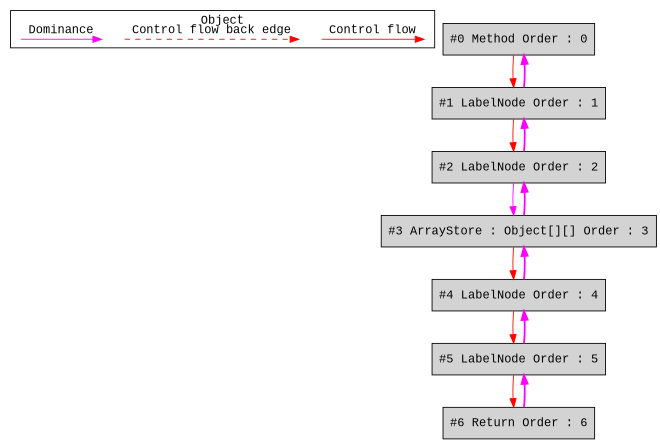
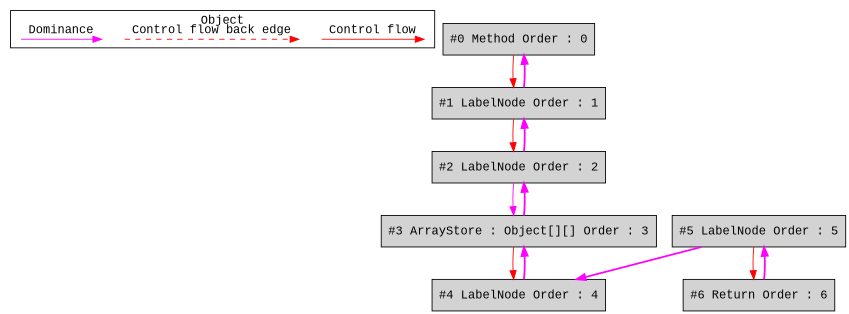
  digraph {
    fontname="Liberation Mono"
    ordering=in
    node [fontname="Liberation Mono" shape=box style=filled fillcolor=lightgrey]
    edge [color=fuchsia fontname="Liberation Mono"]
    c0 [shape=point style=invis fillcolor=""]
    c1 [shape=point style=invis fillcolor=""]
    c2 [shape=point style=invis fillcolor=""]
    c3 [shape=point style=invis fillcolor=""]
    d8 [shape=point style=invis fillcolor=""]
    d9 [shape=point style=invis fillcolor=""]
    n7 [label="#0 Method Order : 0"]
    n8 [label="#1 LabelNode Order : 1"]
    n9 [label="#2 LabelNode Order : 2"]
    n10 [label="#3 ArrayStore : Object[][] Order : 3"]
    n11 [label="#4 LabelNode Order : 4"]
    n12 [label="#5 LabelNode Order : 5"]
    n13 [label="#6 Return Order : 6"]
    subgraph cluster_1 {
      label=Object
      subgraph sub_2 {
        label=Legend
        rank=same
        c0
        c1
        c2
        c3
        d8
        d9
      }
    }
    c0 -> c1 [color=red label="Control flow" style=solid]
    c2 -> c3 [color=red label="Control flow back edge" style=dashed]
    d8 -> d9 [label=Dominance style=solid]
    n7 -> n8 [color=red fontcolor=red labeldistance=2]
    n8 -> n7 [dir=forward penwidth=2]
    n8 -> n9 [color=red fontcolor=red labeldistance=2]
    n9 -> n8 [dir=forward penwidth=2]
    n9 -> n10 [fontcolor=red labeldistance=2]
    n10 -> n9 [dir=forward penwidth=2]
    n10 -> n11 [color=red fontcolor=red labeldistance=2]
    n11 -> n10 [dir=forward penwidth=2]
-   n11 -> n12 [color=red fontcolor=red labeldistance=2]
    n12 -> n11 [dir=forward penwidth=2]
    n12 -> n13 [color=red fontcolor=red labeldistance=2]
    n13 -> n12 [dir=forward penwidth=2]
  }
